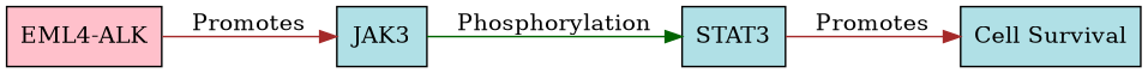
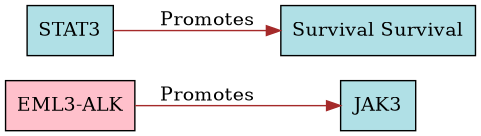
  digraph {
    rankdir=LR
    node [fillcolor="#B0E0E6" shape=box style=filled]
    edge [color=brown]
-   n1 [fillcolor="#FFC0CB" label="EML4-ALK"]
+   n1 [fillcolor="#FFC0CB" label="EML3-ALK"]
    n2 [label=JAK3]
    n3 [label=STAT3]
-   n4 [label="Cell Survival"]
+   n4 [label="Survival Survival"]
    n1 -> n2 [label=Promotes]
-   n2 -> n3 [color=darkgreen label=Phosphorylation]
    n3 -> n4 [label=Promotes]
  }
